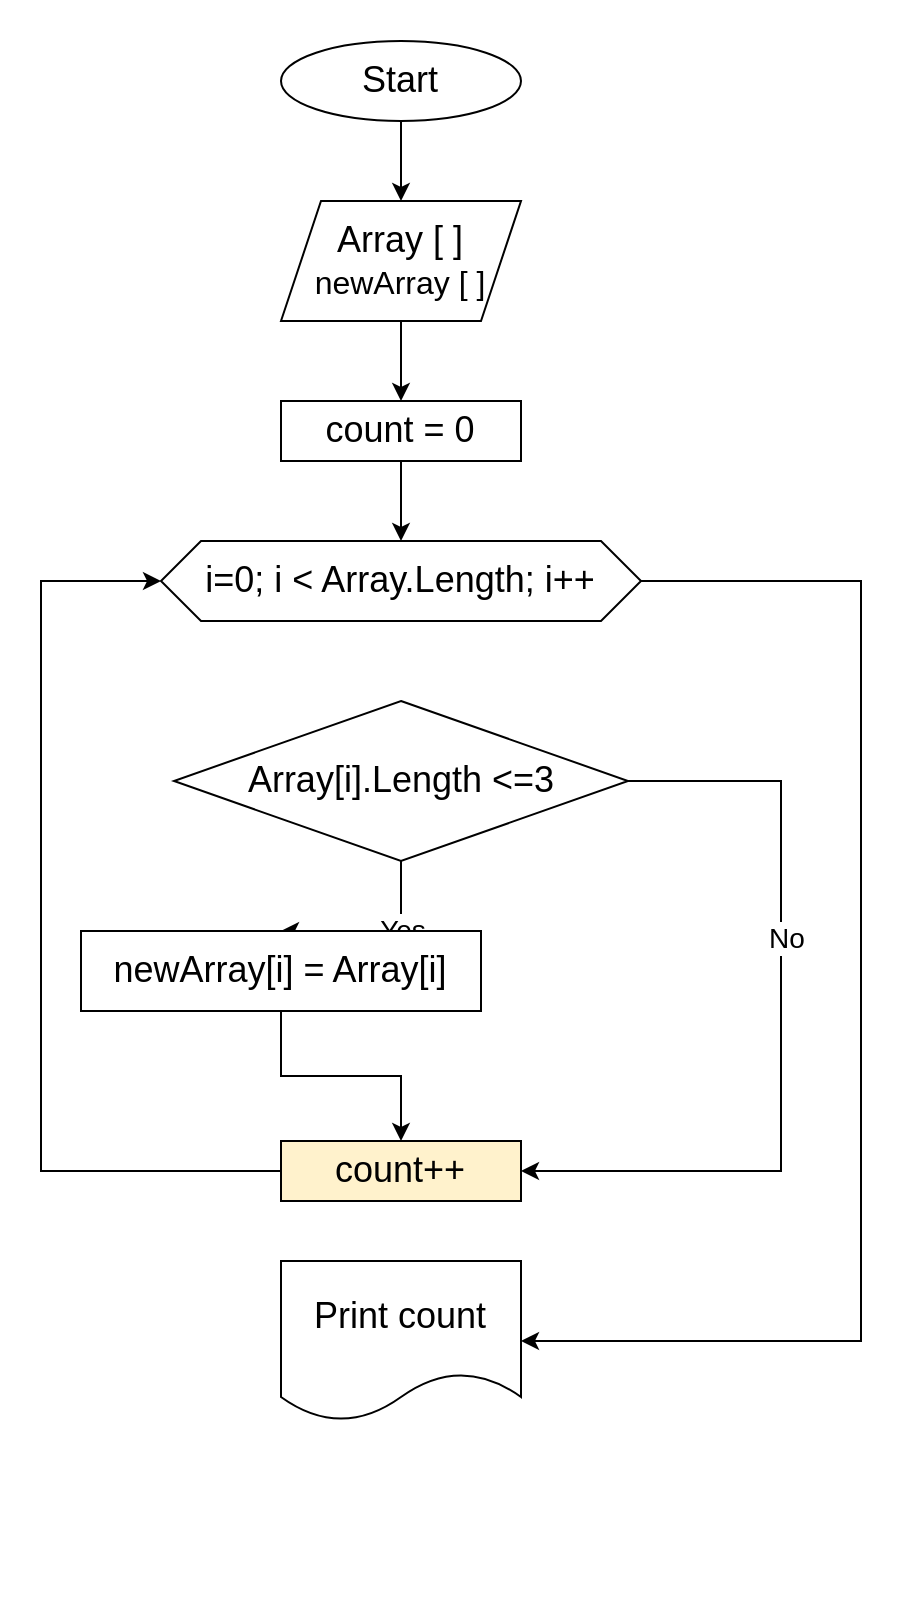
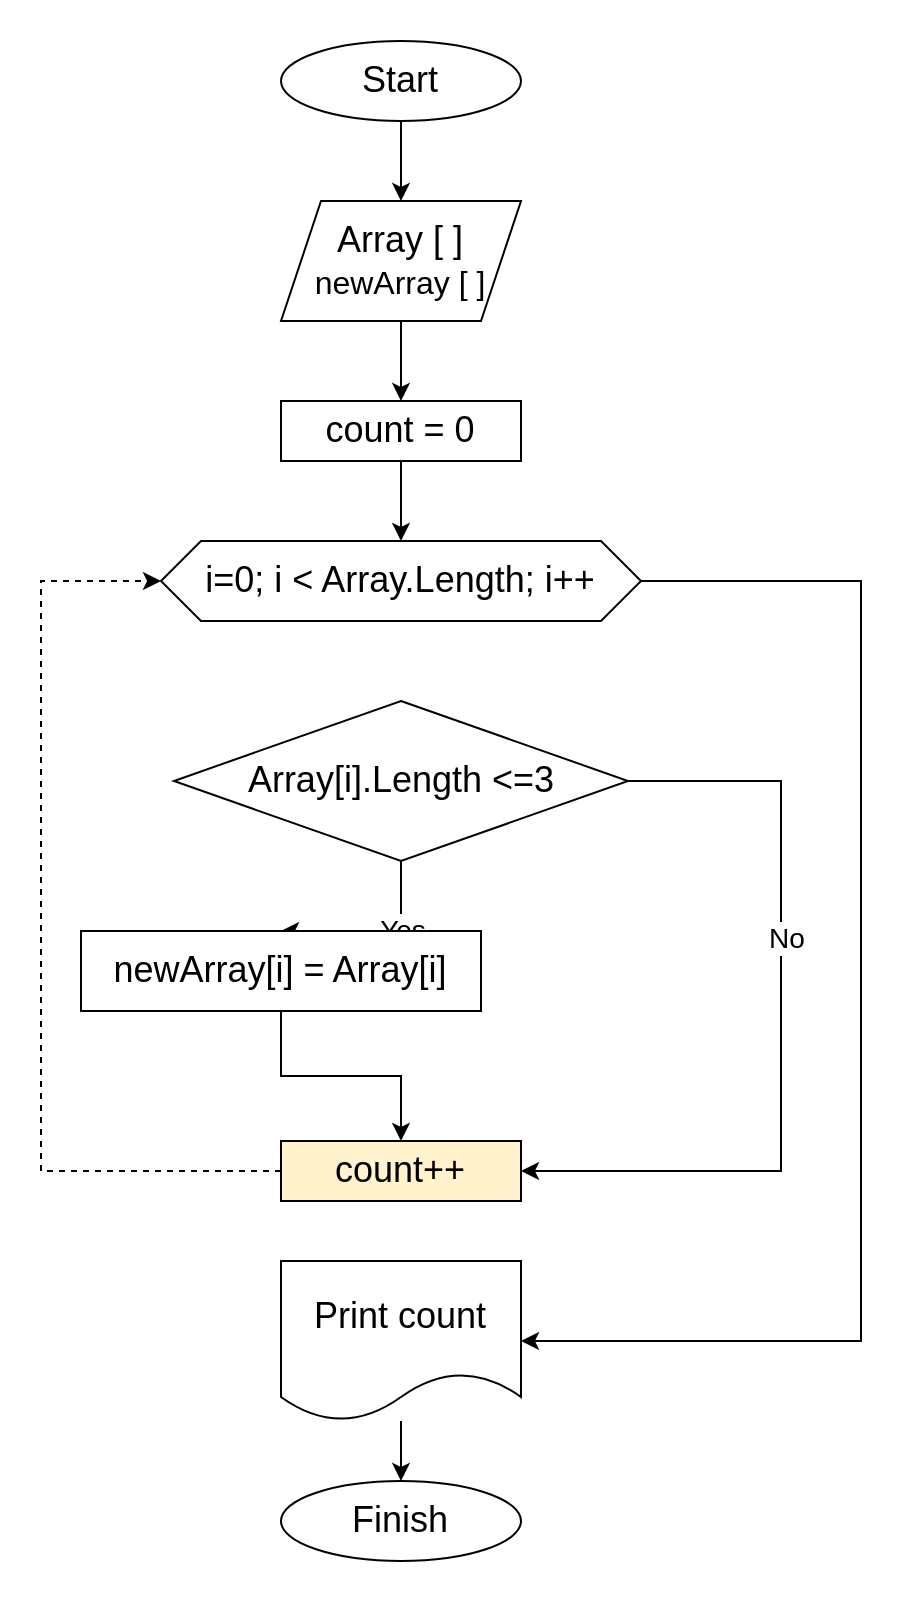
  <mxCell id="0" />
  <mxCell id="1" parent="0" />
  <mxCell id="2" style="edgeStyle=orthogonalEdgeStyle;rounded=0;orthogonalLoop=1;jettySize=auto;html=1;entryX=0.5;entryY=0;entryDx=0;entryDy=0;" edge="1" parent="1" source="3" target="5"><mxGeometry relative="1" as="geometry" /></mxCell>
  <mxCell id="3" value="&lt;font style=&quot;font-size: 18px;&quot;&gt;Start&lt;/font&gt;" style="ellipse;whiteSpace=wrap;html=1;" vertex="1" parent="1"><mxGeometry x="140" y="20" width="120" height="40" as="geometry" /></mxCell>
  <mxCell id="4" style="edgeStyle=orthogonalEdgeStyle;rounded=0;orthogonalLoop=1;jettySize=auto;html=1;entryX=0.5;entryY=0;entryDx=0;entryDy=0;" edge="1" parent="1" source="5" target="16"><mxGeometry relative="1" as="geometry" /></mxCell>
  <mxCell id="5" value="&lt;font style=&quot;font-size: 18px;&quot;&gt;Array [ ]&lt;/font&gt;&lt;div&gt;&lt;font size=&quot;3&quot;&gt;newArray [ ]&lt;/font&gt;&lt;/div&gt;" style="shape=parallelogram;perimeter=parallelogramPerimeter;whiteSpace=wrap;html=1;fixedSize=1;" vertex="1" parent="1"><mxGeometry x="140" y="100" width="120" height="60" as="geometry" /></mxCell>
  <mxCell id="6" style="edgeStyle=orthogonalEdgeStyle;rounded=0;orthogonalLoop=1;jettySize=auto;html=1;entryX=1;entryY=0.5;entryDx=0;entryDy=0;" edge="1" parent="1" source="7" target="20"><mxGeometry relative="1" as="geometry"><Array as="points"><mxPoint x="430" y="290" /><mxPoint x="430" y="670" /></Array></mxGeometry></mxCell>
  <mxCell id="7" value="&lt;font style=&quot;font-size: 18px;&quot;&gt;i=0; i &amp;lt; Array.Length; i++&lt;/font&gt;" style="shape=hexagon;perimeter=hexagonPerimeter2;whiteSpace=wrap;html=1;fixedSize=1;" vertex="1" parent="1"><mxGeometry x="80" y="270" width="240" height="40" as="geometry" /></mxCell>
  <mxCell id="8" style="edgeStyle=orthogonalEdgeStyle;rounded=0;orthogonalLoop=1;jettySize=auto;html=1;entryX=0.5;entryY=0;entryDx=0;entryDy=0;" edge="1" parent="1" source="12" target="14"><mxGeometry relative="1" as="geometry"><Array as="points"><mxPoint x="200" y="450" /><mxPoint x="200" y="450" /></Array></mxGeometry></mxCell>
  <mxCell id="9" value="&lt;font style=&quot;font-size: 14px;&quot;&gt;Yes&lt;/font&gt;" style="edgeLabel;html=1;align=center;verticalAlign=middle;resizable=0;points=[];" vertex="1" connectable="0" parent="8"><mxGeometry x="-0.28" relative="1" as="geometry"><mxPoint as="offset" /></mxGeometry></mxCell>
  <mxCell id="10" style="edgeStyle=orthogonalEdgeStyle;rounded=0;orthogonalLoop=1;jettySize=auto;html=1;entryX=1;entryY=0.5;entryDx=0;entryDy=0;" edge="1" parent="1" source="12" target="18"><mxGeometry relative="1" as="geometry"><Array as="points"><mxPoint x="390" y="390" /><mxPoint x="390" y="585" /></Array></mxGeometry></mxCell>
  <mxCell id="11" value="&lt;font style=&quot;font-size: 14px;&quot;&gt;No&lt;/font&gt;" style="edgeLabel;html=1;align=center;verticalAlign=middle;resizable=0;points=[];" vertex="1" connectable="0" parent="10"><mxGeometry x="-0.228" y="2" relative="1" as="geometry"><mxPoint as="offset" /></mxGeometry></mxCell>
  <mxCell id="12" value="&lt;font style=&quot;font-size: 18px;&quot;&gt;Array[i].Length &amp;lt;=3&lt;/font&gt;" style="rhombus;whiteSpace=wrap;html=1;" vertex="1" parent="1"><mxGeometry x="86.5" y="350" width="227" height="80" as="geometry" /></mxCell>
  <mxCell id="13" style="edgeStyle=orthogonalEdgeStyle;rounded=0;orthogonalLoop=1;jettySize=auto;html=1;" edge="1" parent="1" source="14" target="18"><mxGeometry relative="1" as="geometry" /></mxCell>
  <mxCell id="14" value="&lt;font style=&quot;font-size: 18px;&quot;&gt;newArray[i] = Array[i]&lt;/font&gt;" style="rounded=0;whiteSpace=wrap;html=1;" vertex="1" parent="1"><mxGeometry x="40" y="465" width="200" height="40" as="geometry" /></mxCell>
  <mxCell id="15" style="edgeStyle=orthogonalEdgeStyle;rounded=0;orthogonalLoop=1;jettySize=auto;html=1;entryX=0.5;entryY=0;entryDx=0;entryDy=0;" edge="1" parent="1" source="16" target="7"><mxGeometry relative="1" as="geometry" /></mxCell>
  <mxCell id="16" value="&lt;font style=&quot;font-size: 18px;&quot;&gt;count = 0&lt;/font&gt;" style="rounded=0;whiteSpace=wrap;html=1;" vertex="1" parent="1"><mxGeometry x="140" y="200" width="120" height="30" as="geometry" /></mxCell>
- <mxCell id="17" style="edgeStyle=orthogonalEdgeStyle;rounded=0;orthogonalLoop=1;jettySize=auto;html=1;entryX=0;entryY=0.5;entryDx=0;entryDy=0;" edge="1" parent="1" source="18" target="7"><mxGeometry relative="1" as="geometry"><Array as="points"><mxPoint x="20" y="585" /><mxPoint x="20" y="290" /></Array></mxGeometry></mxCell>
+ <mxCell id="17" style="edgeStyle=orthogonalEdgeStyle;rounded=0;orthogonalLoop=1;jettySize=auto;html=1;entryX=0;entryY=0.5;entryDx=0;entryDy=0;dashed=1;" edge="1" parent="1" source="18" target="7"><mxGeometry relative="1" as="geometry"><Array as="points"><mxPoint x="20" y="585" /><mxPoint x="20" y="290" /></Array></mxGeometry></mxCell>
  <mxCell id="18" value="&lt;font style=&quot;font-size: 18px;&quot;&gt;count++&lt;/font&gt;" style="rounded=0;whiteSpace=wrap;html=1;fillColor=#fff2cc;" vertex="1" parent="1"><mxGeometry x="140" y="570" width="120" height="30" as="geometry" /></mxCell>
+ <mxCell id="19" style="edgeStyle=orthogonalEdgeStyle;rounded=0;orthogonalLoop=1;jettySize=auto;html=1;entryX=0.5;entryY=0;entryDx=0;entryDy=0;" edge="1" parent="1" source="20" target="21"><mxGeometry relative="1" as="geometry" /></mxCell>
  <mxCell id="20" value="&lt;font style=&quot;font-size: 18px;&quot;&gt;Print count&lt;/font&gt;" style="shape=document;whiteSpace=wrap;html=1;boundedLbl=1;" vertex="1" parent="1"><mxGeometry x="140" y="630" width="120" height="80" as="geometry" /></mxCell>
+ <mxCell id="21" value="&lt;font style=&quot;font-size: 18px;&quot;&gt;Finish&lt;/font&gt;" style="ellipse;whiteSpace=wrap;html=1;" vertex="1" parent="1"><mxGeometry x="140" y="740" width="120" height="40" as="geometry" /></mxCell>
